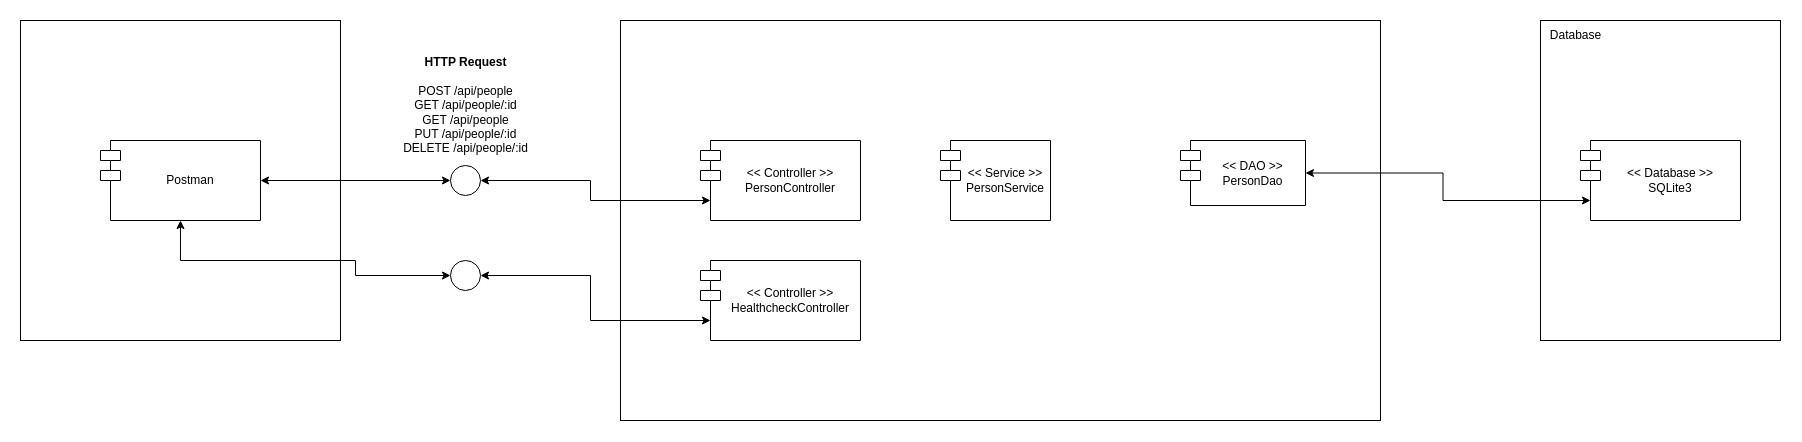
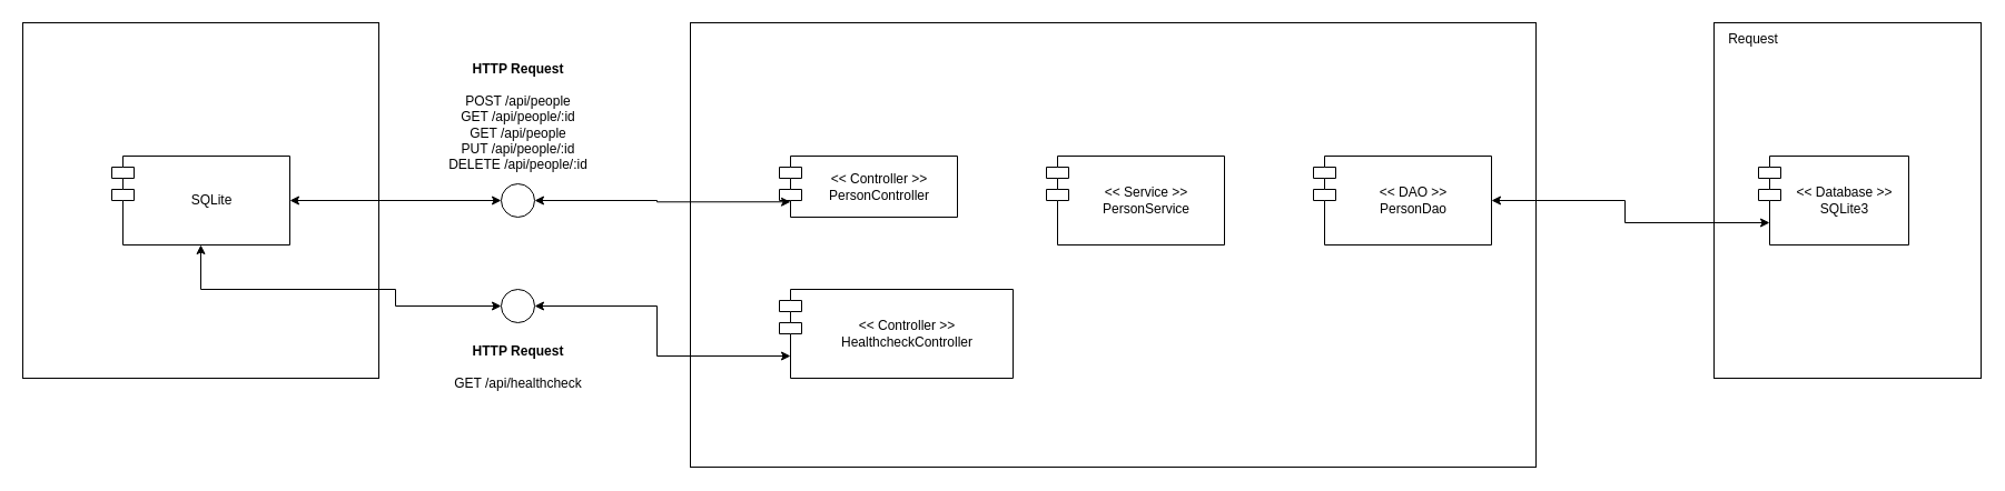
  <mxCell id="0" />
  <mxCell id="1" parent="0" />
  <mxCell id="2" value="" style="whiteSpace=wrap;html=1;aspect=fixed;fillColor=none;" vertex="1" parent="1"><mxGeometry x="20" y="20" width="320" height="320" as="geometry" /></mxCell>
  <mxCell id="3" value="" style="rounded=0;whiteSpace=wrap;html=1;fillColor=none;" vertex="1" parent="1"><mxGeometry x="620" y="20" width="760" height="400" as="geometry" /></mxCell>
  <mxCell id="4" style="edgeStyle=orthogonalEdgeStyle;rounded=0;orthogonalLoop=1;jettySize=auto;html=1;entryX=0;entryY=0.5;entryDx=0;entryDy=0;startArrow=classic;startFill=1;" edge="1" parent="1" source="6" target="12"><mxGeometry relative="1" as="geometry" /></mxCell>
  <mxCell id="5" style="edgeStyle=orthogonalEdgeStyle;rounded=0;orthogonalLoop=1;jettySize=auto;html=1;entryX=0;entryY=0.5;entryDx=0;entryDy=0;startArrow=classic;startFill=1;" edge="1" parent="1" source="6" target="17"><mxGeometry relative="1" as="geometry"><Array as="points"><mxPoint x="180" y="260" /><mxPoint x="355" y="260" /><mxPoint x="355" y="275" /></Array></mxGeometry></mxCell>
- <mxCell id="6" value="Postman" style="shape=module;align=left;spacingLeft=20;align=center;verticalAlign=middle;whiteSpace=wrap;html=1;" vertex="1" parent="1"><mxGeometry x="100" y="140" width="160" height="80" as="geometry" /></mxCell>
- <mxCell id="7" value="&amp;lt;&amp;lt; Controller &amp;gt;&amp;gt;&lt;br&gt;PersonController" style="shape=module;align=left;spacingLeft=20;align=center;verticalAlign=middle;whiteSpace=wrap;html=1;" vertex="1" parent="1"><mxGeometry x="700" y="140" width="160" height="80" as="geometry" /></mxCell>
- <mxCell id="8" value="&amp;lt;&amp;lt; Service &amp;gt;&amp;gt;&lt;br&gt;PersonService" style="shape=module;align=left;spacingLeft=20;align=center;verticalAlign=middle;whiteSpace=wrap;html=1;" vertex="1" parent="1"><mxGeometry x="940" y="140" width="110" height="80" as="geometry" /></mxCell>
- <mxCell id="9" value="&amp;lt;&amp;lt; DAO &amp;gt;&amp;gt;&lt;br&gt;PersonDao" style="shape=module;align=left;spacingLeft=20;align=center;verticalAlign=middle;whiteSpace=wrap;html=1;" vertex="1" parent="1"><mxGeometry x="1180" y="140" width="125" height="65" as="geometry" /></mxCell>
- <mxCell id="10" value="&amp;lt;&amp;lt; Database &amp;gt;&amp;gt;&lt;br&gt;SQLite3" style="shape=module;align=left;spacingLeft=20;align=center;verticalAlign=middle;whiteSpace=wrap;html=1;" vertex="1" parent="1"><mxGeometry x="1580" y="140" width="160" height="80" as="geometry" /></mxCell>
+ <mxCell id="6" value="SQLite" style="shape=module;align=left;spacingLeft=20;align=center;verticalAlign=middle;whiteSpace=wrap;html=1;" vertex="1" parent="1"><mxGeometry x="100" y="140" width="160" height="80" as="geometry" /></mxCell>
+ <mxCell id="7" value="&amp;lt;&amp;lt; Controller &amp;gt;&amp;gt;&lt;br&gt;PersonController" style="shape=module;align=left;spacingLeft=20;align=center;verticalAlign=middle;whiteSpace=wrap;html=1;" vertex="1" parent="1"><mxGeometry x="700" y="140" width="160" height="55" as="geometry" /></mxCell>
+ <mxCell id="8" value="&amp;lt;&amp;lt; Service &amp;gt;&amp;gt;&lt;br&gt;PersonService" style="shape=module;align=left;spacingLeft=20;align=center;verticalAlign=middle;whiteSpace=wrap;html=1;" vertex="1" parent="1"><mxGeometry x="940" y="140" width="160" height="80" as="geometry" /></mxCell>
+ <mxCell id="9" value="&amp;lt;&amp;lt; DAO &amp;gt;&amp;gt;&lt;br&gt;PersonDao" style="shape=module;align=left;spacingLeft=20;align=center;verticalAlign=middle;whiteSpace=wrap;html=1;" vertex="1" parent="1"><mxGeometry x="1180" y="140" width="160" height="80" as="geometry" /></mxCell>
+ <mxCell id="10" value="&amp;lt;&amp;lt; Database &amp;gt;&amp;gt;&lt;br&gt;SQLite3" style="shape=module;align=left;spacingLeft=20;align=center;verticalAlign=middle;whiteSpace=wrap;html=1;" vertex="1" parent="1"><mxGeometry x="1580" y="140" width="135" height="80" as="geometry" /></mxCell>
  <mxCell id="11" style="edgeStyle=orthogonalEdgeStyle;rounded=0;orthogonalLoop=1;jettySize=auto;html=1;entryX=0;entryY=0.75;entryDx=10;entryDy=0;entryPerimeter=0;startArrow=classic;startFill=1;" edge="1" parent="1" source="9" target="10"><mxGeometry relative="1" as="geometry" /></mxCell>
  <mxCell id="12" value="" style="ellipse;whiteSpace=wrap;html=1;aspect=fixed;" vertex="1" parent="1"><mxGeometry x="450" y="165" width="30" height="30" as="geometry" /></mxCell>
  <mxCell id="13" style="edgeStyle=orthogonalEdgeStyle;rounded=0;orthogonalLoop=1;jettySize=auto;html=1;exitX=1;exitY=0.5;exitDx=0;exitDy=0;entryX=0;entryY=0.75;entryDx=10;entryDy=0;entryPerimeter=0;startArrow=classic;startFill=1;" edge="1" parent="1" source="12" target="7"><mxGeometry relative="1" as="geometry" /></mxCell>
  <mxCell id="14" value="&lt;div&gt;&lt;b&gt;HTTP Request&lt;br&gt;&lt;br&gt;&lt;/b&gt;&lt;/div&gt;&lt;div&gt;POST /api/people&lt;br&gt;GET /api/people/:id&lt;br&gt;GET /api/people&lt;br&gt;PUT /api/people/:id&lt;br&gt;DELETE /api/people/:id&lt;br&gt;&lt;/div&gt;" style="text;html=1;align=center;verticalAlign=middle;resizable=0;points=[];autosize=1;strokeColor=none;fillColor=none;" vertex="1" parent="1"><mxGeometry x="395" y="50" width="140" height="110" as="geometry" /></mxCell>
  <mxCell id="15" value="" style="rounded=0;whiteSpace=wrap;html=1;fillColor=none;" vertex="1" parent="1"><mxGeometry x="1540" y="20" width="240" height="320" as="geometry" /></mxCell>
- <mxCell id="16" value="Database" style="text;html=1;align=center;verticalAlign=middle;resizable=0;points=[];autosize=1;strokeColor=none;fillColor=none;" vertex="1" parent="1"><mxGeometry x="1540" y="20" width="70" height="30" as="geometry" /></mxCell>
+ <mxCell id="16" value="Request" style="text;html=1;align=center;verticalAlign=middle;resizable=0;points=[];autosize=1;strokeColor=none;fillColor=none;" vertex="1" parent="1"><mxGeometry x="1540" y="20" width="70" height="30" as="geometry" /></mxCell>
  <mxCell id="17" value="" style="ellipse;whiteSpace=wrap;html=1;aspect=fixed;" vertex="1" parent="1"><mxGeometry x="450" y="260" width="30" height="30" as="geometry" /></mxCell>
- <mxCell id="19" value="&amp;lt;&amp;lt; Controller &amp;gt;&amp;gt;&lt;br&gt;HealthcheckController" style="shape=module;align=left;spacingLeft=20;align=center;verticalAlign=middle;whiteSpace=wrap;html=1;" vertex="1" parent="1"><mxGeometry x="700" y="260" width="160" height="80" as="geometry" /></mxCell>
+ <mxCell id="18" value="&lt;div&gt;&lt;b&gt;HTTP Request&lt;br&gt;&lt;br&gt;&lt;/b&gt;&lt;/div&gt;&lt;div&gt;GET /api/healthcheck&lt;br&gt;&lt;/div&gt;" style="text;html=1;align=center;verticalAlign=middle;resizable=0;points=[];autosize=1;strokeColor=none;fillColor=none;" vertex="1" parent="1"><mxGeometry x="400" y="300" width="130" height="60" as="geometry" /></mxCell>
+ <mxCell id="19" value="&amp;lt;&amp;lt; Controller &amp;gt;&amp;gt;&lt;br&gt;HealthcheckController" style="shape=module;align=left;spacingLeft=20;align=center;verticalAlign=middle;whiteSpace=wrap;html=1;" vertex="1" parent="1"><mxGeometry x="700" y="260" width="210" height="80" as="geometry" /></mxCell>
  <mxCell id="20" style="edgeStyle=orthogonalEdgeStyle;rounded=0;orthogonalLoop=1;jettySize=auto;html=1;entryX=0;entryY=0.75;entryDx=10;entryDy=0;entryPerimeter=0;startArrow=classic;startFill=1;" edge="1" parent="1" source="17" target="19"><mxGeometry relative="1" as="geometry" /></mxCell>
